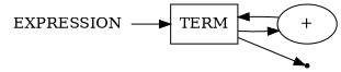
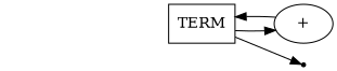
  digraph {
    rankdir=LR
-   n1 [label=EXPRESSION shape=plaintext]
    n2 [label=TERM shape=box]
    n3 [label="+" shape=oval]
    end [shape=point]
-   n1 -> n2
    n2 -> n3
    n2 -> end
    n3 -> n2
  }
